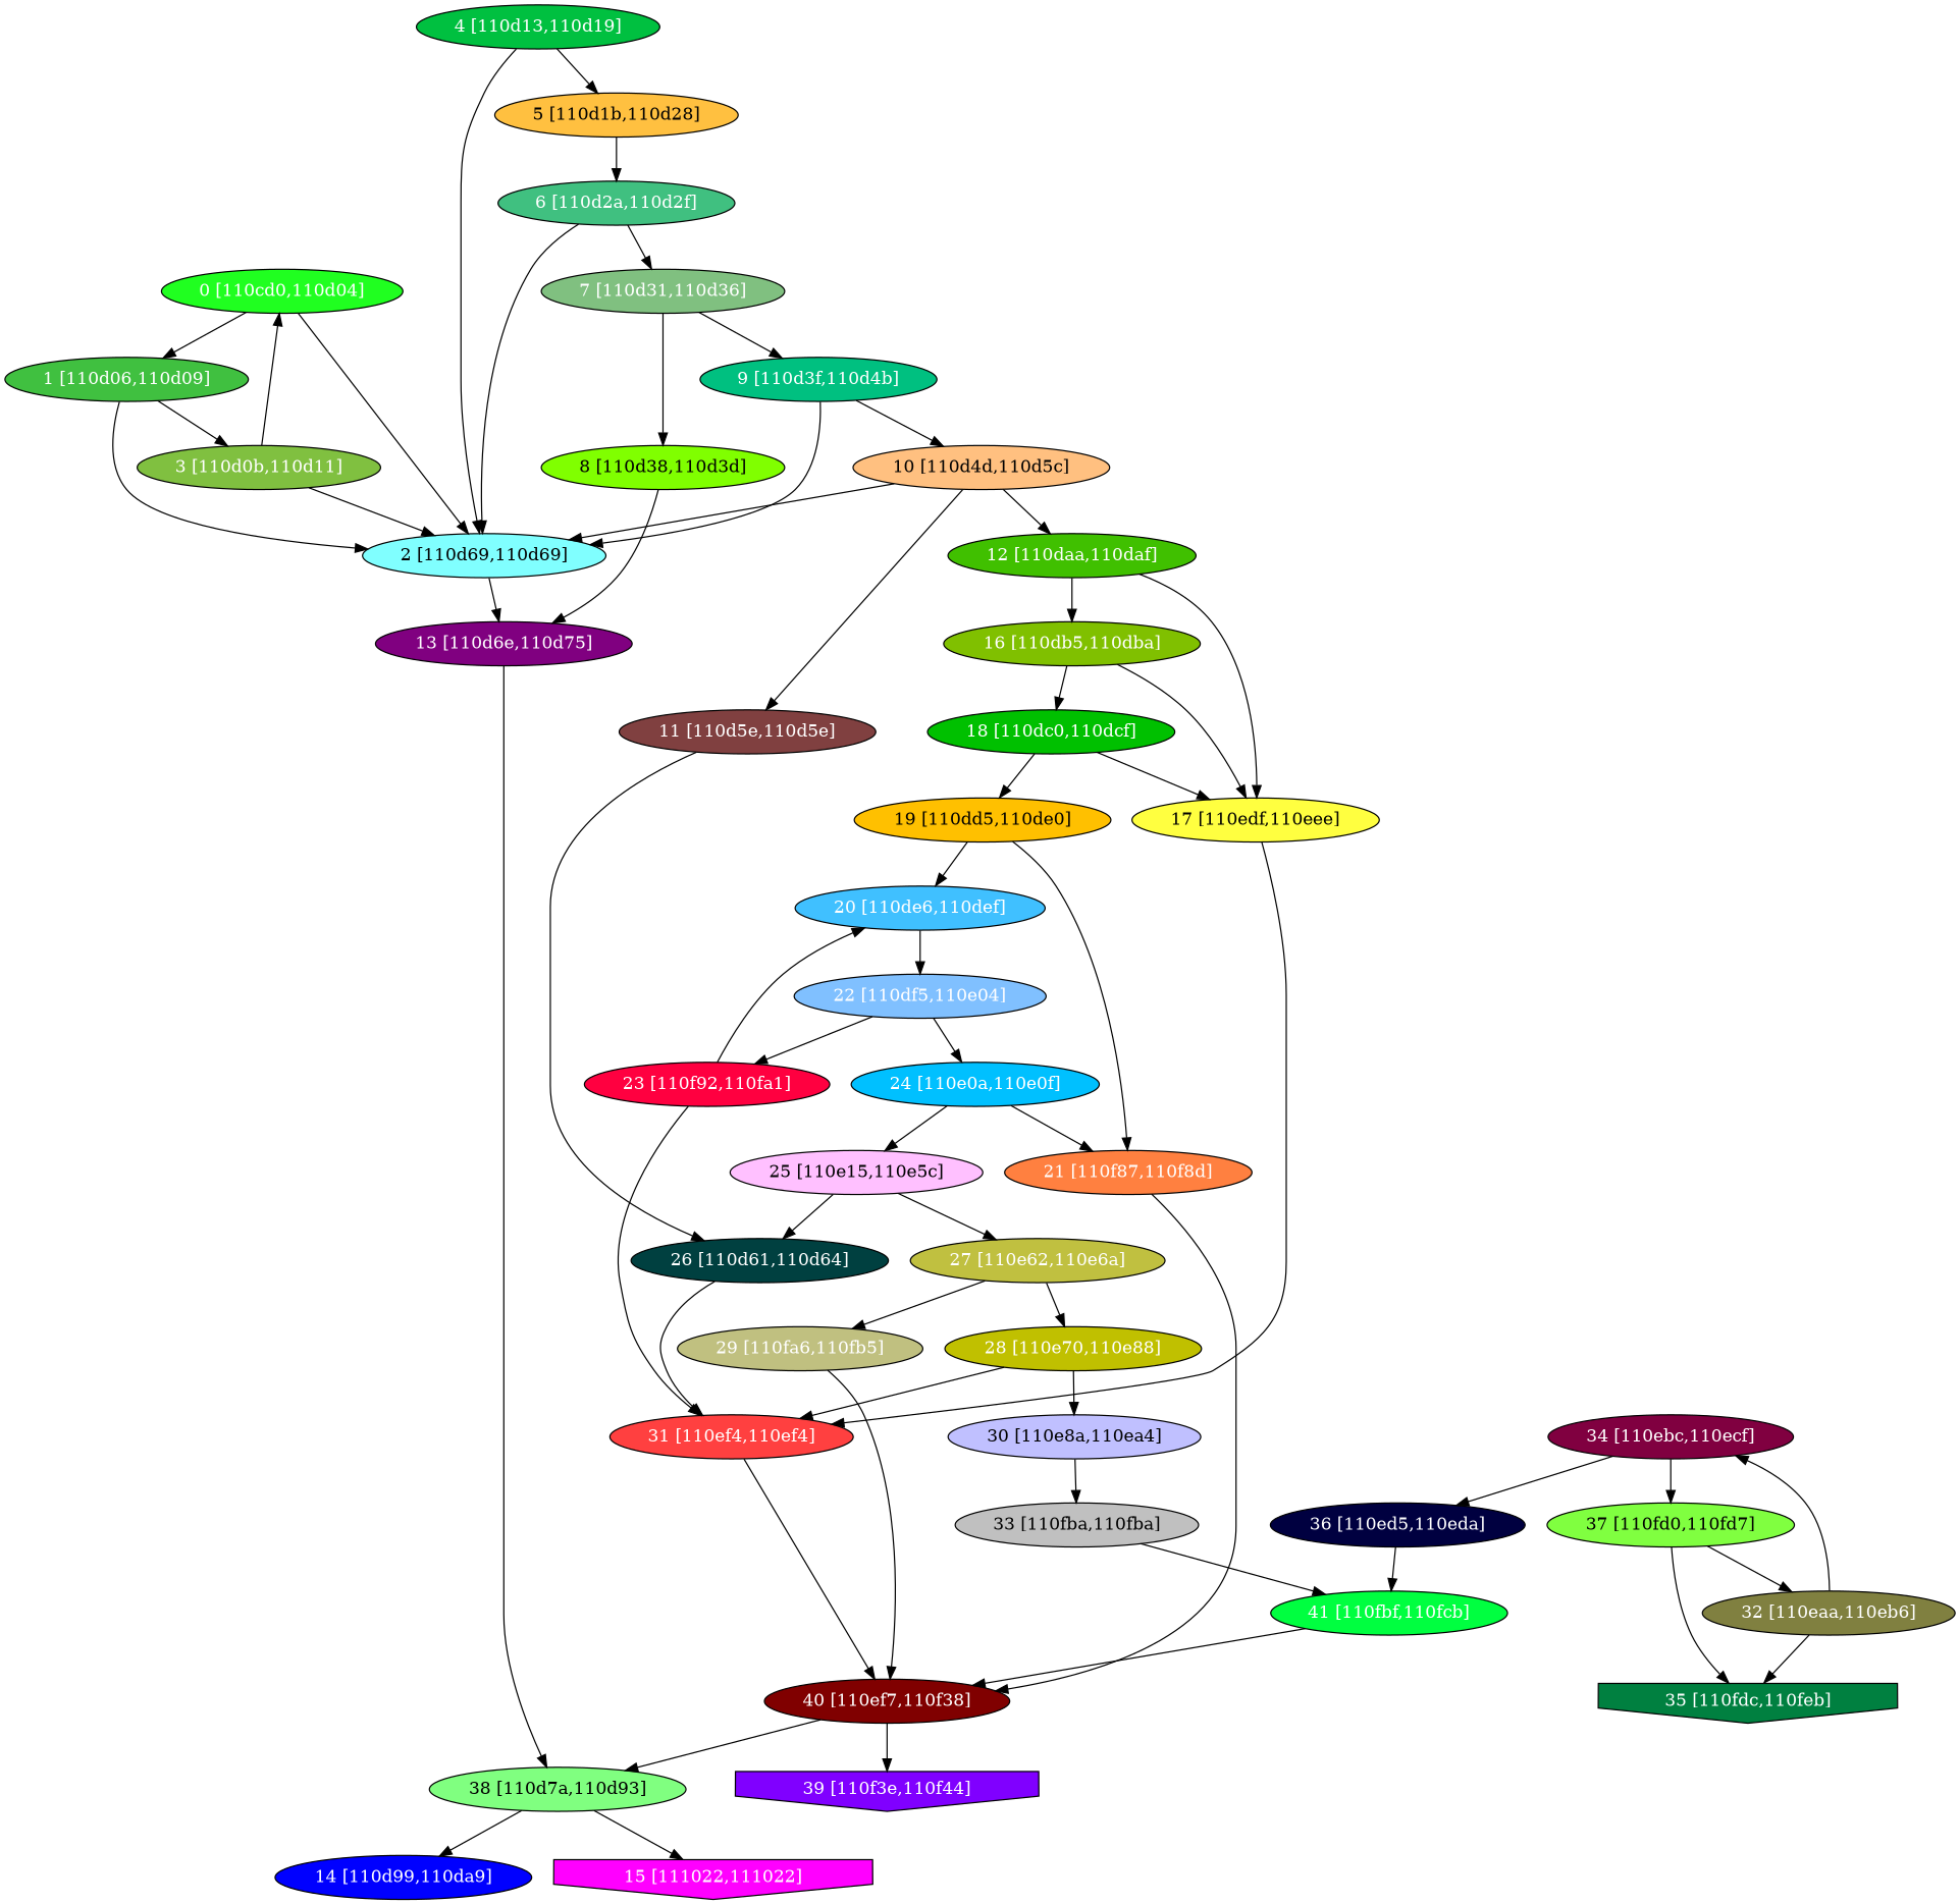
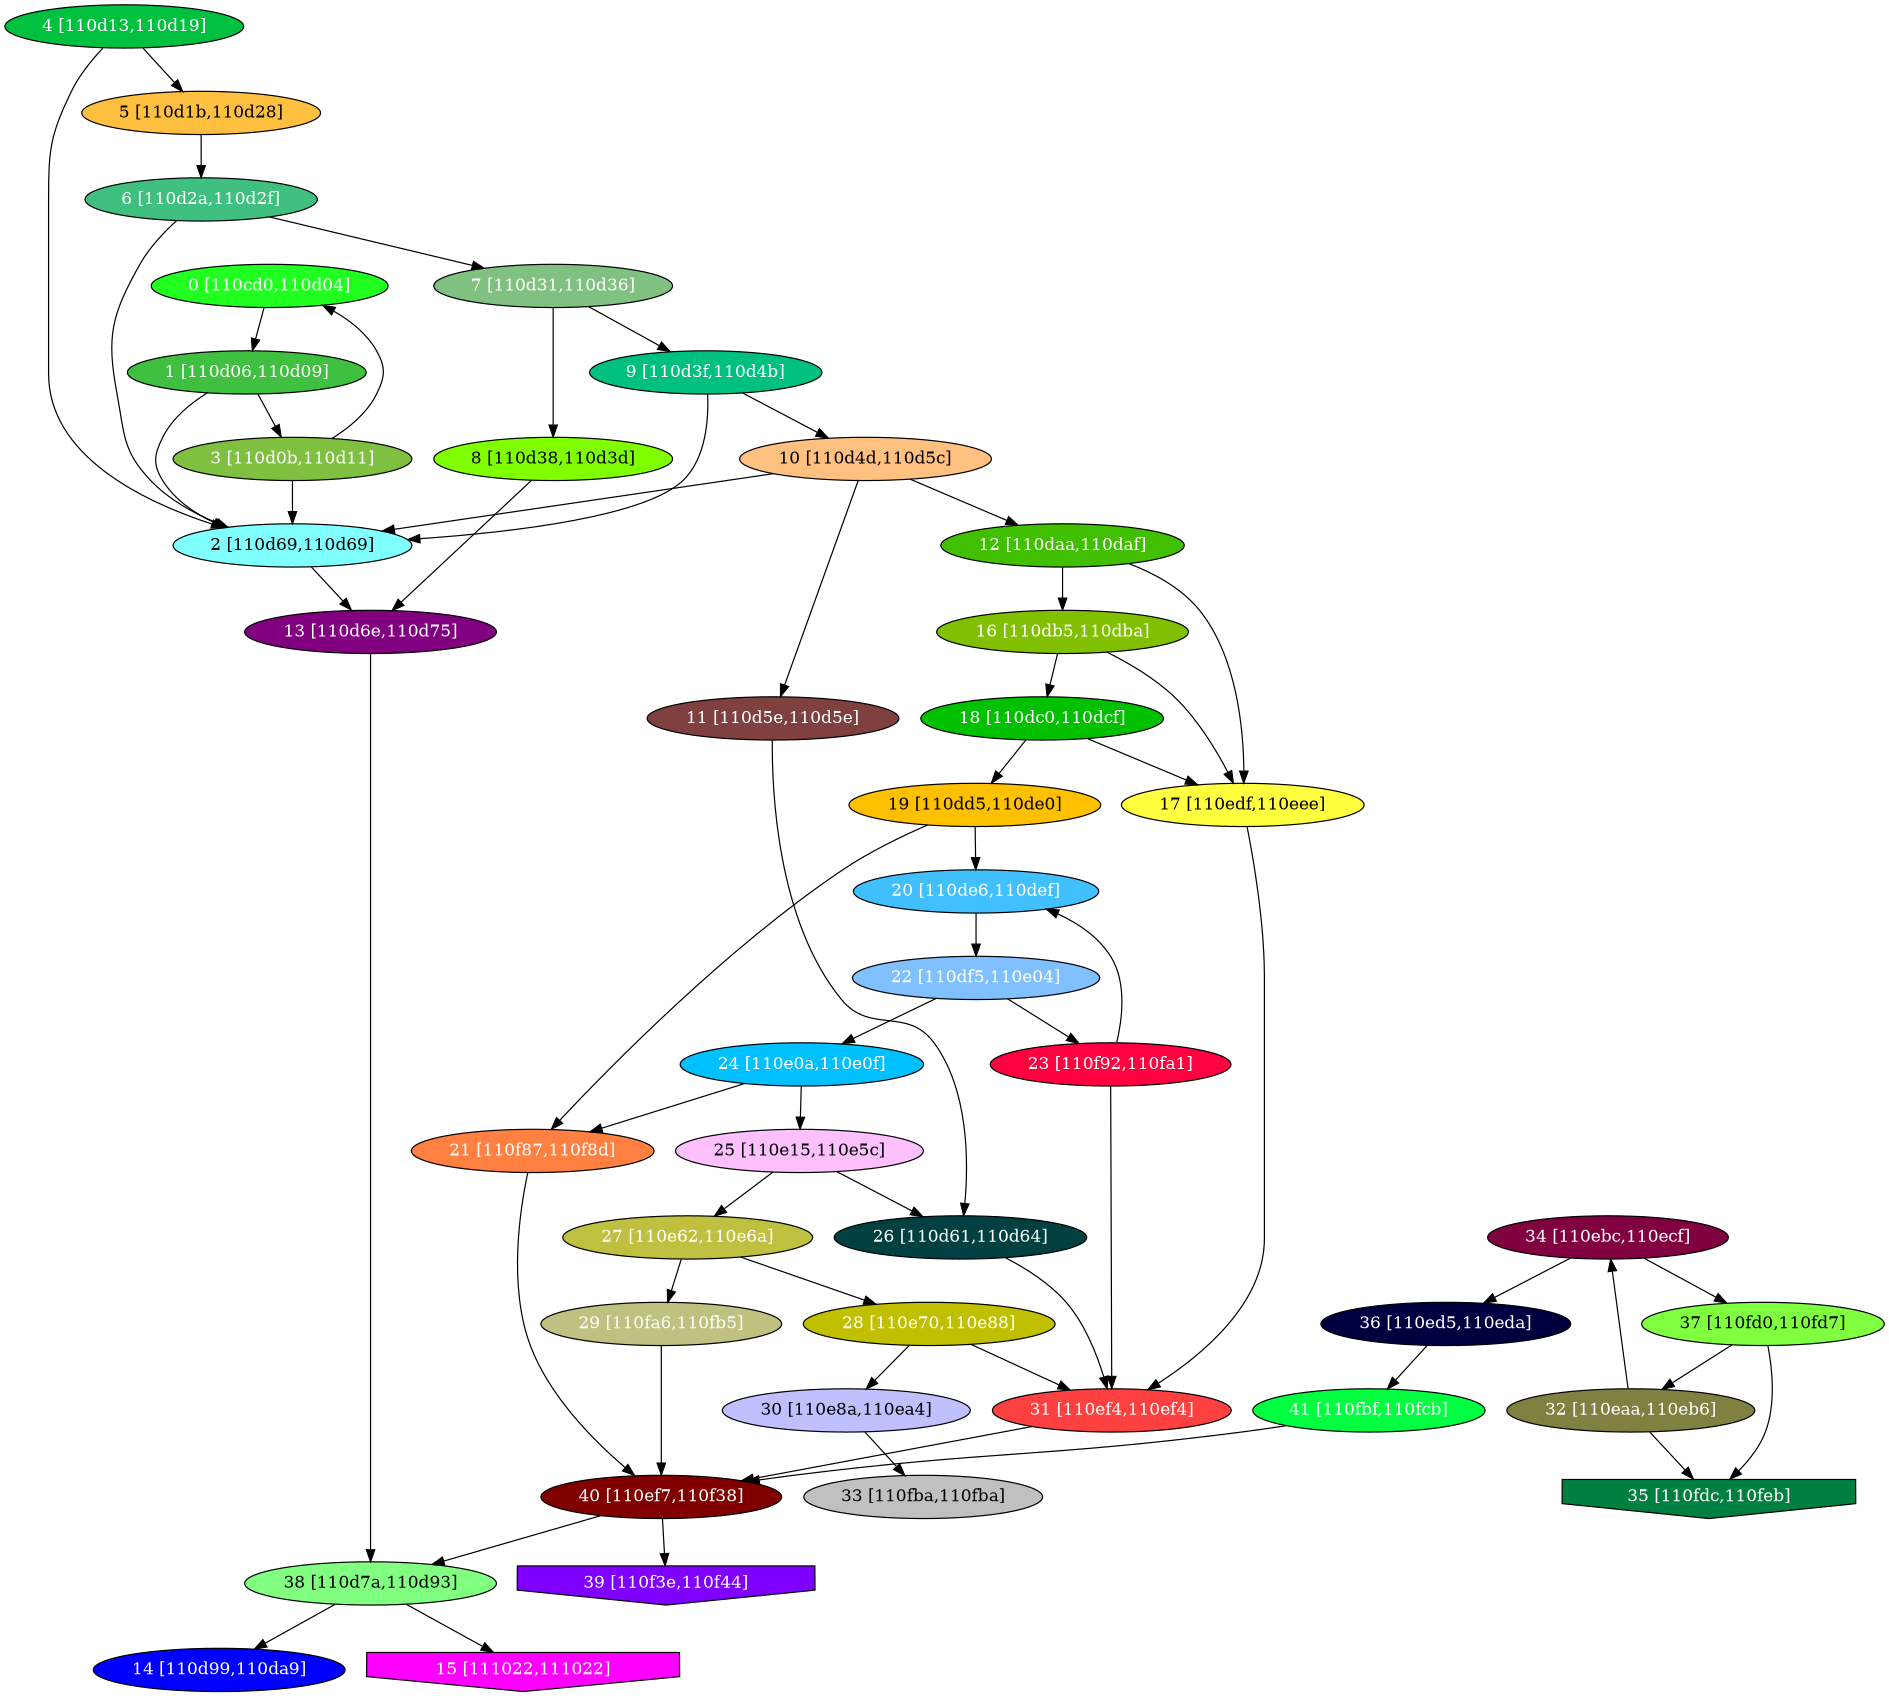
  digraph {
    node [fontcolor="#ffffff" shape=oval style=filled]
    n1 [fillcolor="#20FF20" label="0 [110cd0,110d04]"]
    n2 [fillcolor="#40C040" label="1 [110d06,110d09]"]
    n3 [fillcolor="#80FFFF" fontcolor="#000000" label="2 [110d69,110d69]"]
    n4 [fillcolor="#80C040" label="3 [110d0b,110d11]"]
    n5 [fillcolor="#800080" label="13 [110d6e,110d75]"]
    n6 [fillcolor="#80FF80" fontcolor="#000000" label="38 [110d7a,110d93]"]
    n7 [fillcolor="#00C040" label="4 [110d13,110d19]"]
    n8 [fillcolor="#FFC040" fontcolor="#000000" label="5 [110d1b,110d28]"]
    n9 [fillcolor="#40C080" label="6 [110d2a,110d2f]"]
    n10 [fillcolor="#80C080" label="7 [110d31,110d36]"]
    n11 [fillcolor="#80FF00" fontcolor="#000000" label="8 [110d38,110d3d]"]
    n12 [fillcolor="#00C080" label="9 [110d3f,110d4b]"]
    n13 [fillcolor="#FFC080" fontcolor="#000000" label="10 [110d4d,110d5c]"]
    n14 [fillcolor="#804040" label="11 [110d5e,110d5e]"]
    n15 [fillcolor="#40C000" label="12 [110daa,110daf]"]
    n16 [fillcolor="#004040" label="26 [110d61,110d64]"]
    n17 [fillcolor="#80C000" label="16 [110db5,110dba]"]
    n18 [fillcolor="#FFFF40" fontcolor="#000000" label="17 [110edf,110eee]"]
    n19 [fillcolor="#FF4040" label="31 [110ef4,110ef4]"]
    n20 [fillcolor="#00C000" label="18 [110dc0,110dcf]"]
    n21 [fillcolor="#0000FF" label="14 [110d99,110da9]"]
    n22 [fillcolor="#FF00FF" label="15 [111022,111022]" shape=invhouse]
    n23 [fillcolor="#FFC000" fontcolor="#000000" label="19 [110dd5,110de0]"]
    n24 [fillcolor="#800000" label="40 [110ef7,110f38]"]
    n25 [fillcolor="#40C0FF" label="20 [110de6,110def]"]
    n26 [fillcolor="#FF8040" label="21 [110f87,110f8d]"]
    n27 [fillcolor="#80C0FF" label="22 [110df5,110e04]"]
    n28 [fillcolor="#FF0040" label="23 [110f92,110fa1]"]
    n29 [fillcolor="#00C0FF" label="24 [110e0a,110e0f]"]
    n30 [fillcolor="#8000FF" label="39 [110f3e,110f44]" shape=invhouse]
    n31 [fillcolor="#FFC0FF" fontcolor="#000000" label="25 [110e15,110e5c]"]
    n32 [fillcolor="#C0C040" label="27 [110e62,110e6a]"]
    n33 [fillcolor="#C0C000" label="28 [110e70,110e88]"]
    n34 [fillcolor="#C0C080" label="29 [110fa6,110fb5]"]
    n35 [fillcolor="#C0C0FF" fontcolor="#000000" label="30 [110e8a,110ea4]"]
    n36 [fillcolor="#C0C0C0" fontcolor="#000000" label="33 [110fba,110fba]"]
    n37 [fillcolor="#808040" label="32 [110eaa,110eb6]"]
    n38 [fillcolor="#800040" label="34 [110ebc,110ecf]"]
    n39 [fillcolor="#008040" label="35 [110fdc,110feb]" shape=invhouse]
    n40 [fillcolor="#00FF40" label="41 [110fbf,110fcb]"]
    n41 [fillcolor="#000040" label="36 [110ed5,110eda]"]
    n42 [fillcolor="#80FF40" fontcolor="#000000" label="37 [110fd0,110fd7]"]
    n1 -> n2
-   n1 -> n3
    n2 -> n3
    n2 -> n4
    n3 -> n5
    n4 -> n1
    n4 -> n3
    n5 -> n6
    n6 -> n21
    n6 -> n22
    n7 -> n3
    n7 -> n8
    n8 -> n9
    n9 -> n3
    n9 -> n10
    n10 -> n11
    n10 -> n12
    n11 -> n5
    n12 -> n3
    n12 -> n13
    n13 -> n3
    n13 -> n14
    n13 -> n15
    n14 -> n16
    n15 -> n17
    n15 -> n18
    n16 -> n19
    n17 -> n18
    n17 -> n20
    n18 -> n19
    n19 -> n24
    n20 -> n18
    n20 -> n23
    n23 -> n25
    n23 -> n26
    n24 -> n6
    n24 -> n30
    n25 -> n27
    n26 -> n24
    n27 -> n28
    n27 -> n29
    n28 -> n19
    n28 -> n25
    n29 -> n26
    n29 -> n31
    n31 -> n16
    n31 -> n32
    n32 -> n33
    n32 -> n34
    n33 -> n19
    n33 -> n35
    n34 -> n24
    n35 -> n36
-   n36 -> n40
    n37 -> n38
    n37 -> n39
    n38 -> n41
    n38 -> n42
    n40 -> n24
    n41 -> n40
    n42 -> n37
    n42 -> n39
  }
